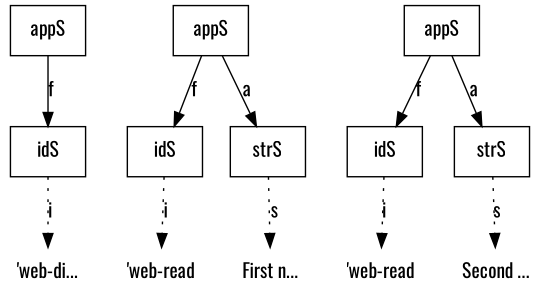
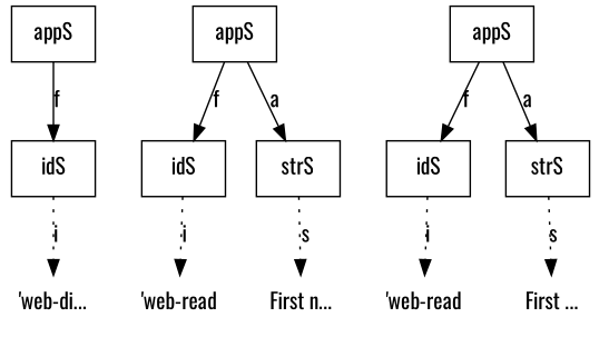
  digraph {
    fontname=Oswald
    node [fontname=Oswald shape=rectangle]
    edge [fontname=Oswald style=solid]
    n1 [label=appS]
    n2 [label=idS]
    n3 [label="'web-di..." shape=none]
    n4 [label=appS]
    n5 [label=idS]
    n6 [label=strS]
    n7 [label=appS]
    n8 [label=idS]
    n9 [label=strS]
    n10 [label="'web-read" shape=none]
    n11 [label="First n..." shape=none]
    n12 [label="'web-read" shape=none]
-   n13 [label="Second ..." shape=none]
+   n13 [label="First ..." shape=none]
    n1 -> n2 [label=f]
    n2 -> n3 [label=i style=dotted]
    n4 -> n5 [label=f]
    n4 -> n6 [label=a]
    n5 -> n10 [label=i style=dotted]
    n6 -> n11 [label=s style=dotted]
    n7 -> n8 [label=f]
    n7 -> n9 [label=a]
    n8 -> n12 [label=i style=dotted]
    n9 -> n13 [label=s style=dotted]
  }
